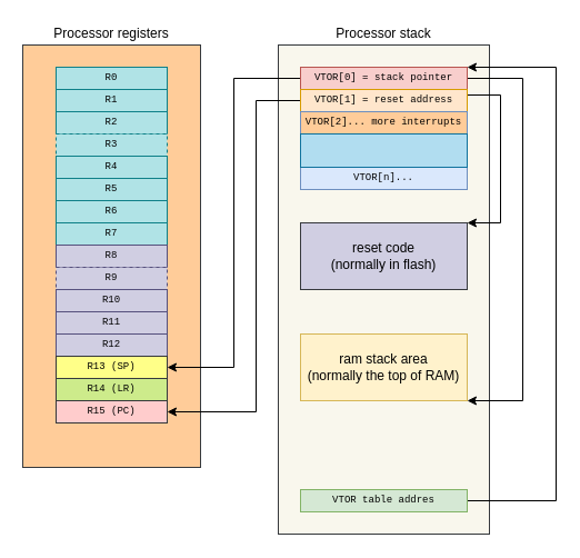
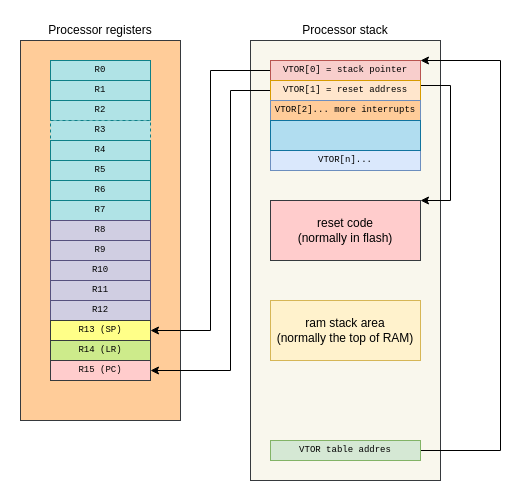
  <mxCell id="0" />
  <mxCell id="1" parent="0" />
  <mxCell id="2" value="" style="rounded=0;whiteSpace=wrap;html=1;fillColor=#ffcc99;fontFamily=Helvetica;fontSize=12;strokeColor=#36393d;" vertex="1" parent="1"><mxGeometry x="20" y="40" width="160" height="380" as="geometry" /></mxCell>
  <mxCell id="3" value="" style="rounded=0;whiteSpace=wrap;html=1;fillColor=#f9f7ed;fontFamily=Helvetica;fontSize=9;strokeColor=#36393d;" vertex="1" parent="1"><mxGeometry x="250" y="40" width="190" height="440" as="geometry" /></mxCell>
  <mxCell id="4" style="edgeStyle=orthogonalEdgeStyle;rounded=0;orthogonalLoop=1;jettySize=auto;html=1;exitX=0;exitY=0.5;exitDx=0;exitDy=0;entryX=1;entryY=0.5;entryDx=0;entryDy=0;endArrow=classic;endFill=1;fontFamily=Helvetica;fontSize=9;" edge="1" parent="1" source="6" target="26"><mxGeometry relative="1" as="geometry"><Array as="points"><mxPoint x="210" y="70" /><mxPoint x="210" y="330" /></Array></mxGeometry></mxCell>
- <mxCell id="5" style="edgeStyle=orthogonalEdgeStyle;rounded=0;orthogonalLoop=1;jettySize=auto;html=1;exitX=1;exitY=0.5;exitDx=0;exitDy=0;entryX=1;entryY=1;entryDx=0;entryDy=0;endArrow=classic;endFill=1;fontFamily=Helvetica;fontSize=9;" edge="1" parent="1" source="6" target="31"><mxGeometry relative="1" as="geometry"><Array as="points"><mxPoint x="470" y="70" /><mxPoint x="470" y="360" /></Array></mxGeometry></mxCell>
  <mxCell id="6" value="VTOR[0] = stack pointer" style="rounded=0;whiteSpace=wrap;html=1;fontFamily=Courier New;fontSize=9;fillColor=#f8cecc;strokeColor=#b85450;" vertex="1" parent="1"><mxGeometry x="270" y="60" width="150" height="20" as="geometry" /></mxCell>
  <mxCell id="7" style="edgeStyle=orthogonalEdgeStyle;rounded=0;orthogonalLoop=1;jettySize=auto;html=1;exitX=0;exitY=0.5;exitDx=0;exitDy=0;entryX=1;entryY=0.5;entryDx=0;entryDy=0;endArrow=classic;endFill=1;fontFamily=Helvetica;fontSize=9;" edge="1" parent="1" source="9" target="28"><mxGeometry relative="1" as="geometry"><Array as="points"><mxPoint x="230" y="90" /><mxPoint x="230" y="370" /></Array></mxGeometry></mxCell>
  <mxCell id="8" style="edgeStyle=orthogonalEdgeStyle;rounded=0;orthogonalLoop=1;jettySize=auto;html=1;exitX=1;exitY=0.25;exitDx=0;exitDy=0;entryX=1;entryY=0;entryDx=0;entryDy=0;endArrow=classic;endFill=1;fontFamily=Helvetica;fontSize=9;" edge="1" parent="1" source="9" target="32"><mxGeometry relative="1" as="geometry"><Array as="points"><mxPoint x="450" y="85" /><mxPoint x="450" y="200" /></Array></mxGeometry></mxCell>
  <mxCell id="9" value="VTOR[1] = reset address" style="rounded=0;whiteSpace=wrap;html=1;fontFamily=Courier New;fontSize=9;fillColor=#ffe6cc;strokeColor=#d79b00;" vertex="1" parent="1"><mxGeometry x="270" y="80" width="150" height="20" as="geometry" /></mxCell>
  <mxCell id="10" value="VTOR[2]... more interrupts" style="rounded=0;whiteSpace=wrap;html=1;fontFamily=Courier New;fontSize=9;fillColor=#ffcc99;strokeColor=#6c8ebf;" vertex="1" parent="1"><mxGeometry x="270" y="100" width="150" height="20" as="geometry" /></mxCell>
  <mxCell id="11" value="VTOR[n]..." style="rounded=0;whiteSpace=wrap;html=1;fontFamily=Courier New;fontSize=9;fillColor=#dae8fc;strokeColor=#6c8ebf;" vertex="1" parent="1"><mxGeometry x="270" y="150" width="150" height="20" as="geometry" /></mxCell>
  <mxCell id="12" value="" style="rounded=0;whiteSpace=wrap;html=1;fontFamily=Courier New;fontSize=9;fillColor=#b1ddf0;strokeColor=#10739e;" vertex="1" parent="1"><mxGeometry x="270" y="120" width="150" height="30" as="geometry" /></mxCell>
  <mxCell id="13" value="R0" style="rounded=0;whiteSpace=wrap;html=1;fontFamily=Courier New;fontSize=9;fillColor=#b0e3e6;strokeColor=#0e8088;" vertex="1" parent="1"><mxGeometry x="50" y="60" width="100" height="20" as="geometry" /></mxCell>
  <mxCell id="14" value="R1" style="rounded=0;whiteSpace=wrap;html=1;fontFamily=Courier New;fontSize=9;fillColor=#b0e3e6;strokeColor=#0e8088;" vertex="1" parent="1"><mxGeometry x="50" y="80" width="100" height="20" as="geometry" /></mxCell>
  <mxCell id="15" value="R2" style="rounded=0;whiteSpace=wrap;html=1;fontFamily=Courier New;fontSize=9;fillColor=#b0e3e6;strokeColor=#0e8088;" vertex="1" parent="1"><mxGeometry x="50" y="100" width="100" height="20" as="geometry" /></mxCell>
  <mxCell id="16" value="R3" style="rounded=0;whiteSpace=wrap;html=1;fontFamily=Courier New;fontSize=9;fillColor=#b0e3e6;strokeColor=#0e8088;dashed=1;" vertex="1" parent="1"><mxGeometry x="50" y="120" width="100" height="20" as="geometry" /></mxCell>
  <mxCell id="17" value="R4" style="rounded=0;whiteSpace=wrap;html=1;fontFamily=Courier New;fontSize=9;fillColor=#b0e3e6;strokeColor=#0e8088;" vertex="1" parent="1"><mxGeometry x="50" y="140" width="100" height="20" as="geometry" /></mxCell>
  <mxCell id="18" value="R5" style="rounded=0;whiteSpace=wrap;html=1;fontFamily=Courier New;fontSize=9;fillColor=#b0e3e6;strokeColor=#0e8088;" vertex="1" parent="1"><mxGeometry x="50" y="160" width="100" height="20" as="geometry" /></mxCell>
  <mxCell id="19" value="R6" style="rounded=0;whiteSpace=wrap;html=1;fontFamily=Courier New;fontSize=9;fillColor=#b0e3e6;strokeColor=#0e8088;" vertex="1" parent="1"><mxGeometry x="50" y="180" width="100" height="20" as="geometry" /></mxCell>
  <mxCell id="20" value="R7" style="rounded=0;whiteSpace=wrap;html=1;fontFamily=Courier New;fontSize=9;fillColor=#b0e3e6;strokeColor=#0e8088;" vertex="1" parent="1"><mxGeometry x="50" y="200" width="100" height="20" as="geometry" /></mxCell>
  <mxCell id="21" value="R8" style="rounded=0;whiteSpace=wrap;html=1;fontFamily=Courier New;fontSize=9;fillColor=#d0cee2;strokeColor=#56517e;" vertex="1" parent="1"><mxGeometry x="50" y="220" width="100" height="20" as="geometry" /></mxCell>
- <mxCell id="22" value="R9" style="rounded=0;whiteSpace=wrap;html=1;fontFamily=Courier New;fontSize=9;fillColor=#d0cee2;strokeColor=#56517e;dashed=1;" vertex="1" parent="1"><mxGeometry x="50" y="240" width="100" height="20" as="geometry" /></mxCell>
+ <mxCell id="22" value="R9" style="rounded=0;whiteSpace=wrap;html=1;fontFamily=Courier New;fontSize=9;fillColor=#d0cee2;strokeColor=#56517e;" vertex="1" parent="1"><mxGeometry x="50" y="240" width="100" height="20" as="geometry" /></mxCell>
  <mxCell id="23" value="R10" style="rounded=0;whiteSpace=wrap;html=1;fontFamily=Courier New;fontSize=9;fillColor=#d0cee2;strokeColor=#56517e;" vertex="1" parent="1"><mxGeometry x="50" y="260" width="100" height="20" as="geometry" /></mxCell>
  <mxCell id="24" value="R11" style="rounded=0;whiteSpace=wrap;html=1;fontFamily=Courier New;fontSize=9;fillColor=#d0cee2;strokeColor=#56517e;" vertex="1" parent="1"><mxGeometry x="50" y="280" width="100" height="20" as="geometry" /></mxCell>
  <mxCell id="25" value="R12" style="rounded=0;whiteSpace=wrap;html=1;fontFamily=Courier New;fontSize=9;fillColor=#d0cee2;strokeColor=#56517e;" vertex="1" parent="1"><mxGeometry x="50" y="300" width="100" height="20" as="geometry" /></mxCell>
  <mxCell id="26" value="R13 (SP)" style="rounded=0;whiteSpace=wrap;html=1;fontFamily=Courier New;fontSize=9;fillColor=#ffff88;strokeColor=#36393d;" vertex="1" parent="1"><mxGeometry x="50" y="320" width="100" height="20" as="geometry" /></mxCell>
  <mxCell id="27" value="R14 (LR)" style="rounded=0;whiteSpace=wrap;html=1;fontFamily=Courier New;fontSize=9;fillColor=#cdeb8b;strokeColor=#36393d;" vertex="1" parent="1"><mxGeometry x="50" y="340" width="100" height="20" as="geometry" /></mxCell>
  <mxCell id="28" value="R15 (PC)" style="rounded=0;whiteSpace=wrap;html=1;fontFamily=Courier New;fontSize=9;fillColor=#ffcccc;strokeColor=#36393d;" vertex="1" parent="1"><mxGeometry x="50" y="360" width="100" height="20" as="geometry" /></mxCell>
  <mxCell id="29" style="edgeStyle=orthogonalEdgeStyle;rounded=0;orthogonalLoop=1;jettySize=auto;html=1;exitX=1;exitY=0.5;exitDx=0;exitDy=0;entryX=1;entryY=0;entryDx=0;entryDy=0;endArrow=classic;endFill=1;fontFamily=Helvetica;fontSize=9;" edge="1" parent="1" source="30" target="6"><mxGeometry relative="1" as="geometry"><Array as="points"><mxPoint x="500" y="450" /><mxPoint x="500" y="60" /></Array></mxGeometry></mxCell>
  <mxCell id="30" value="VTOR table addres" style="rounded=0;whiteSpace=wrap;html=1;fontFamily=Courier New;fontSize=9;fillColor=#d5e8d4;strokeColor=#82b366;" vertex="1" parent="1"><mxGeometry x="270" y="440" width="150" height="20" as="geometry" /></mxCell>
  <mxCell id="31" value="ram stack area&lt;br style=&quot;font-size: 12px;&quot;&gt;(normally the top of RAM)" style="rounded=0;whiteSpace=wrap;html=1;fillColor=#fff2cc;fontFamily=Helvetica;fontSize=12;strokeColor=#d6b656;" vertex="1" parent="1"><mxGeometry x="270" y="300" width="150" height="60" as="geometry" /></mxCell>
- <mxCell id="32" value="reset code&lt;br style=&quot;font-size: 12px;&quot;&gt;(normally in flash)" style="rounded=0;whiteSpace=wrap;html=1;fillColor=#d0cee2;fontFamily=Helvetica;fontSize=12;strokeColor=#36393d;" vertex="1" parent="1"><mxGeometry x="270" y="200" width="150" height="60" as="geometry" /></mxCell>
+ <mxCell id="32" value="reset code&lt;br style=&quot;font-size: 12px;&quot;&gt;(normally in flash)" style="rounded=0;whiteSpace=wrap;html=1;fillColor=#ffcccc;fontFamily=Helvetica;fontSize=12;strokeColor=#36393d;" vertex="1" parent="1"><mxGeometry x="270" y="200" width="150" height="60" as="geometry" /></mxCell>
  <mxCell id="33" value="Processor stack" style="text;html=1;strokeColor=none;fillColor=none;align=center;verticalAlign=middle;whiteSpace=wrap;rounded=0;fontFamily=Helvetica;fontSize=12;" vertex="1" parent="1"><mxGeometry x="250" y="20" width="190" height="20" as="geometry" /></mxCell>
  <mxCell id="34" value="Processor registers" style="text;html=1;strokeColor=none;fillColor=none;align=center;verticalAlign=middle;whiteSpace=wrap;rounded=0;fontFamily=Helvetica;fontSize=12;" vertex="1" parent="1"><mxGeometry x="20" y="20" width="160" height="20" as="geometry" /></mxCell>
